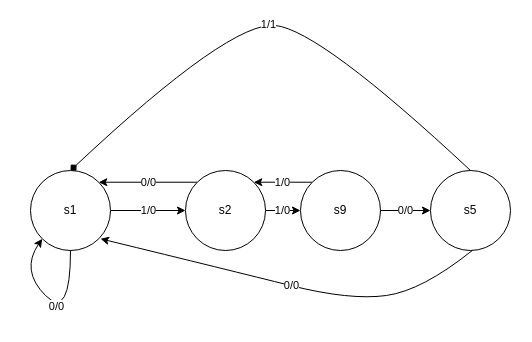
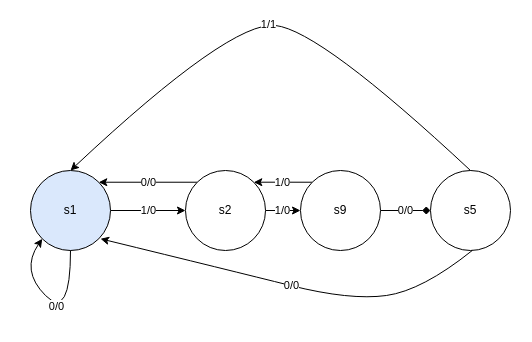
  <mxCell id="0" />
  <mxCell id="1" parent="0" />
  <mxCell id="2" value="1/0" style="edgeStyle=orthogonalEdgeStyle;rounded=0;orthogonalLoop=1;jettySize=auto;html=1;entryX=0;entryY=0.5;entryDx=0;entryDy=0;" edge="1" parent="1" source="3" target="6"><mxGeometry relative="1" as="geometry" /></mxCell>
- <mxCell id="3" value="s1" style="ellipse;whiteSpace=wrap;html=1;aspect=fixed;" vertex="1" parent="1"><mxGeometry x="30" y="170" width="80" height="80" as="geometry" /></mxCell>
+ <mxCell id="3" value="s1" style="ellipse;whiteSpace=wrap;html=1;aspect=fixed;fillColor=#dae8fc;" vertex="1" parent="1"><mxGeometry x="30" y="170" width="80" height="80" as="geometry" /></mxCell>
  <mxCell id="4" value="1/0" style="edgeStyle=orthogonalEdgeStyle;rounded=0;orthogonalLoop=1;jettySize=auto;html=1;entryX=0;entryY=0.5;entryDx=0;entryDy=0;" edge="1" parent="1" source="6" target="9"><mxGeometry relative="1" as="geometry" /></mxCell>
  <mxCell id="5" value="0/0" style="edgeStyle=orthogonalEdgeStyle;rounded=0;orthogonalLoop=1;jettySize=auto;html=1;exitX=0;exitY=0;exitDx=0;exitDy=0;entryX=1;entryY=0;entryDx=0;entryDy=0;" edge="1" parent="1" source="6" target="3"><mxGeometry relative="1" as="geometry" /></mxCell>
  <mxCell id="6" value="s2" style="ellipse;whiteSpace=wrap;html=1;aspect=fixed;" vertex="1" parent="1"><mxGeometry x="185" y="170" width="80" height="80" as="geometry" /></mxCell>
- <mxCell id="7" value="0/0" style="edgeStyle=orthogonalEdgeStyle;rounded=0;orthogonalLoop=1;jettySize=auto;html=1;entryX=0;entryY=0.5;entryDx=0;entryDy=0;" edge="1" parent="1" source="9" target="10"><mxGeometry relative="1" as="geometry" /></mxCell>
+ <mxCell id="7" value="0/0" style="edgeStyle=orthogonalEdgeStyle;rounded=0;orthogonalLoop=1;jettySize=auto;html=1;entryX=0;entryY=0.5;entryDx=0;entryDy=0;endArrow=diamond;" edge="1" parent="1" source="9" target="10"><mxGeometry relative="1" as="geometry" /></mxCell>
  <mxCell id="8" value="1/0" style="edgeStyle=orthogonalEdgeStyle;rounded=0;orthogonalLoop=1;jettySize=auto;html=1;exitX=0;exitY=0;exitDx=0;exitDy=0;entryX=1;entryY=0;entryDx=0;entryDy=0;" edge="1" parent="1" source="9" target="6"><mxGeometry relative="1" as="geometry" /></mxCell>
  <mxCell id="9" value="s9" style="ellipse;whiteSpace=wrap;html=1;aspect=fixed;" vertex="1" parent="1"><mxGeometry x="300" y="170" width="80" height="80" as="geometry" /></mxCell>
  <mxCell id="10" value="s5" style="ellipse;whiteSpace=wrap;html=1;aspect=fixed;" vertex="1" parent="1"><mxGeometry x="430" y="170" width="80" height="80" as="geometry" /></mxCell>
- <mxCell id="11" value="1/1" style="curved=1;endArrow=diamond;html=1;rounded=0;exitX=0.5;exitY=0;exitDx=0;exitDy=0;entryX=0.5;entryY=0;entryDx=0;entryDy=0;" edge="1" parent="1" source="10" target="3"><mxGeometry width="50" height="50" relative="1" as="geometry"><mxPoint x="230" y="70" as="sourcePoint" /><mxPoint x="280" y="20" as="targetPoint" /><Array as="points"><mxPoint x="320" y="30" /><mxPoint x="230" y="20" /></Array></mxGeometry></mxCell>
+ <mxCell id="11" value="1/1" style="curved=1;endArrow=classic;html=1;rounded=0;exitX=0.5;exitY=0;exitDx=0;exitDy=0;entryX=0.5;entryY=0;entryDx=0;entryDy=0;" edge="1" parent="1" source="10" target="3"><mxGeometry width="50" height="50" relative="1" as="geometry"><mxPoint x="230" y="70" as="sourcePoint" /><mxPoint x="280" y="20" as="targetPoint" /><Array as="points"><mxPoint x="320" y="30" /><mxPoint x="230" y="20" /></Array></mxGeometry></mxCell>
  <mxCell id="12" value="0/0" style="curved=1;endArrow=classic;html=1;rounded=0;entryX=0;entryY=1;entryDx=0;entryDy=0;exitX=0.5;exitY=1;exitDx=0;exitDy=0;" edge="1" parent="1" source="3" target="3"><mxGeometry width="50" height="50" relative="1" as="geometry"><mxPoint x="20" y="320" as="sourcePoint" /><mxPoint x="70" y="270" as="targetPoint" /><Array as="points"><mxPoint x="70" y="320" /><mxPoint x="20" y="270" /></Array></mxGeometry></mxCell>
  <mxCell id="13" value="0/0" style="curved=1;endArrow=classic;html=1;rounded=0;exitX=0.5;exitY=1;exitDx=0;exitDy=0;entryX=1;entryY=1;entryDx=0;entryDy=0;" edge="1" parent="1"><mxGeometry width="50" height="50" relative="1" as="geometry"><mxPoint x="471.72" y="250" as="sourcePoint" /><mxPoint x="100.004" y="238.284" as="targetPoint" /><Array as="points"><mxPoint x="421.72" y="290" /><mxPoint x="350" y="300" /><mxPoint x="230" y="270" /></Array></mxGeometry></mxCell>
